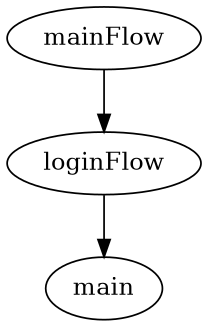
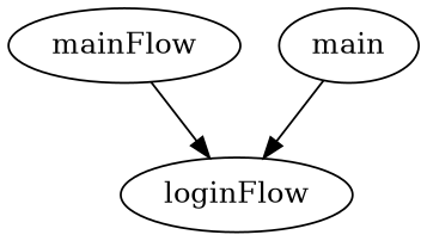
  digraph {
    package="ru.kode.way.mc01"
    node [parameterType="kotlin.Int"]
    loginFlow [parameterName=section type=schema]
    mainFlow [type=flow parameterType=""]
    main [parameterName=count]
    mainFlow -> loginFlow
-   loginFlow -> main
+   main -> loginFlow
  }
